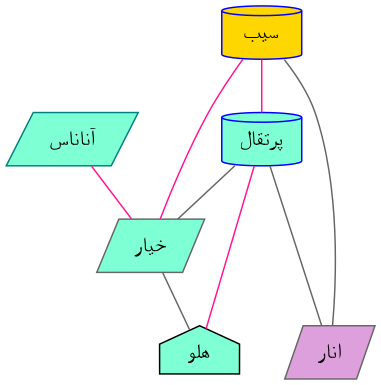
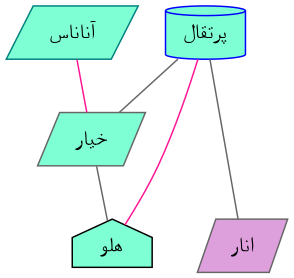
  graph {
    node [color=blue fillcolor=aquamarine shape=parallelogram style=filled]
    edge [color=deeppink]
    "آناناس" [color=teal]
    "پرتقال" [shape=cylinder]
    "انار" [color=gray40 fillcolor=plum]
    "هلو" [color=black shape=house]
    "خیار" [color=gray40]
-   "سیب" [fillcolor=gold shape=cylinder]
    subgraph sub_1 {
      rank=same
      "آناناس"
      "پرتقال"
    }
    subgraph sub_2 {
      rank=same
      "انار"
      "هلو"
    }
    "آناناس" -- "خیار"
    "پرتقال" -- "انار" [color=gray40]
    "پرتقال" -- "هلو"
    "خیار" -- "پرتقال" [color=gray40]
    "خیار" -- "هلو" [color=gray40]
-   "سیب" -- "پرتقال"
-   "سیب" -- "انار" [color=gray40]
-   "سیب" -- "خیار"
  }
